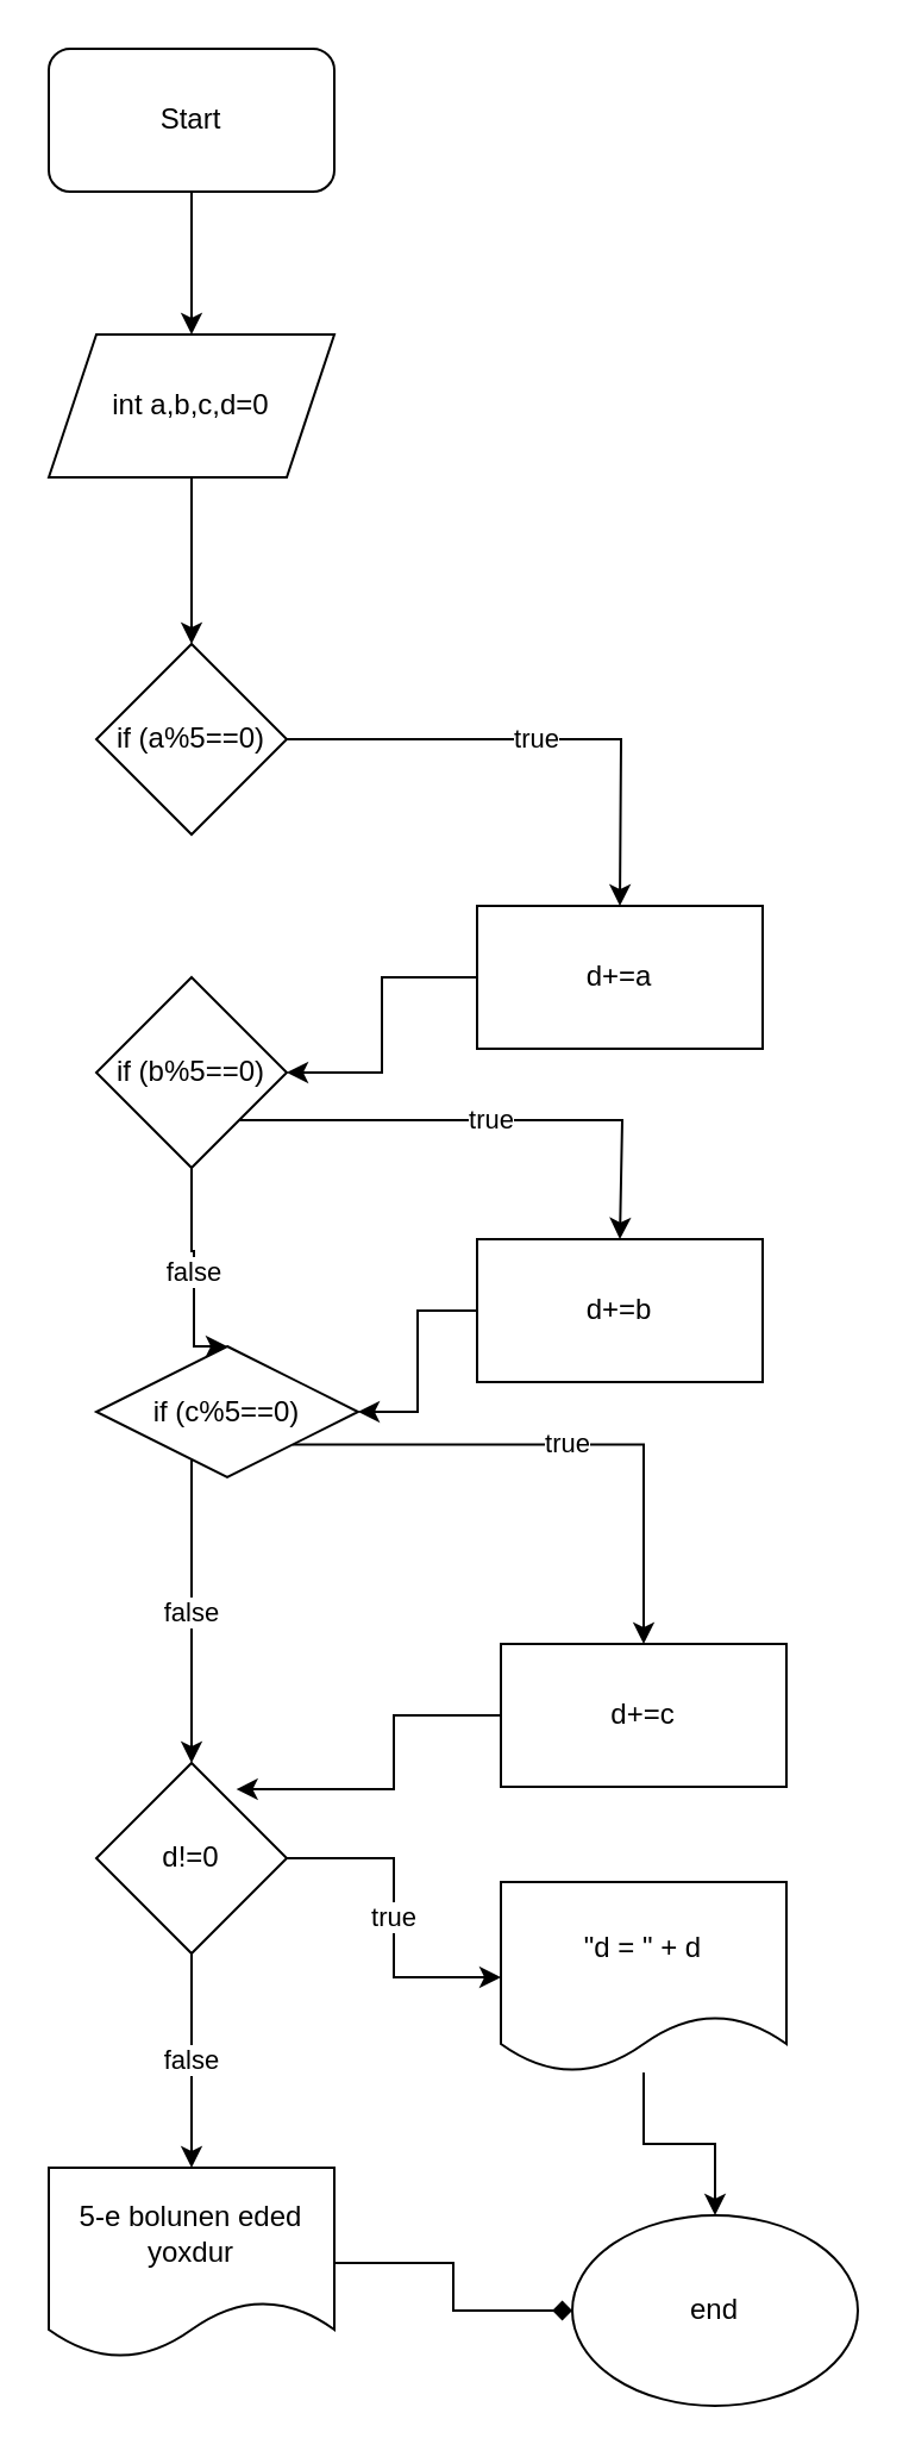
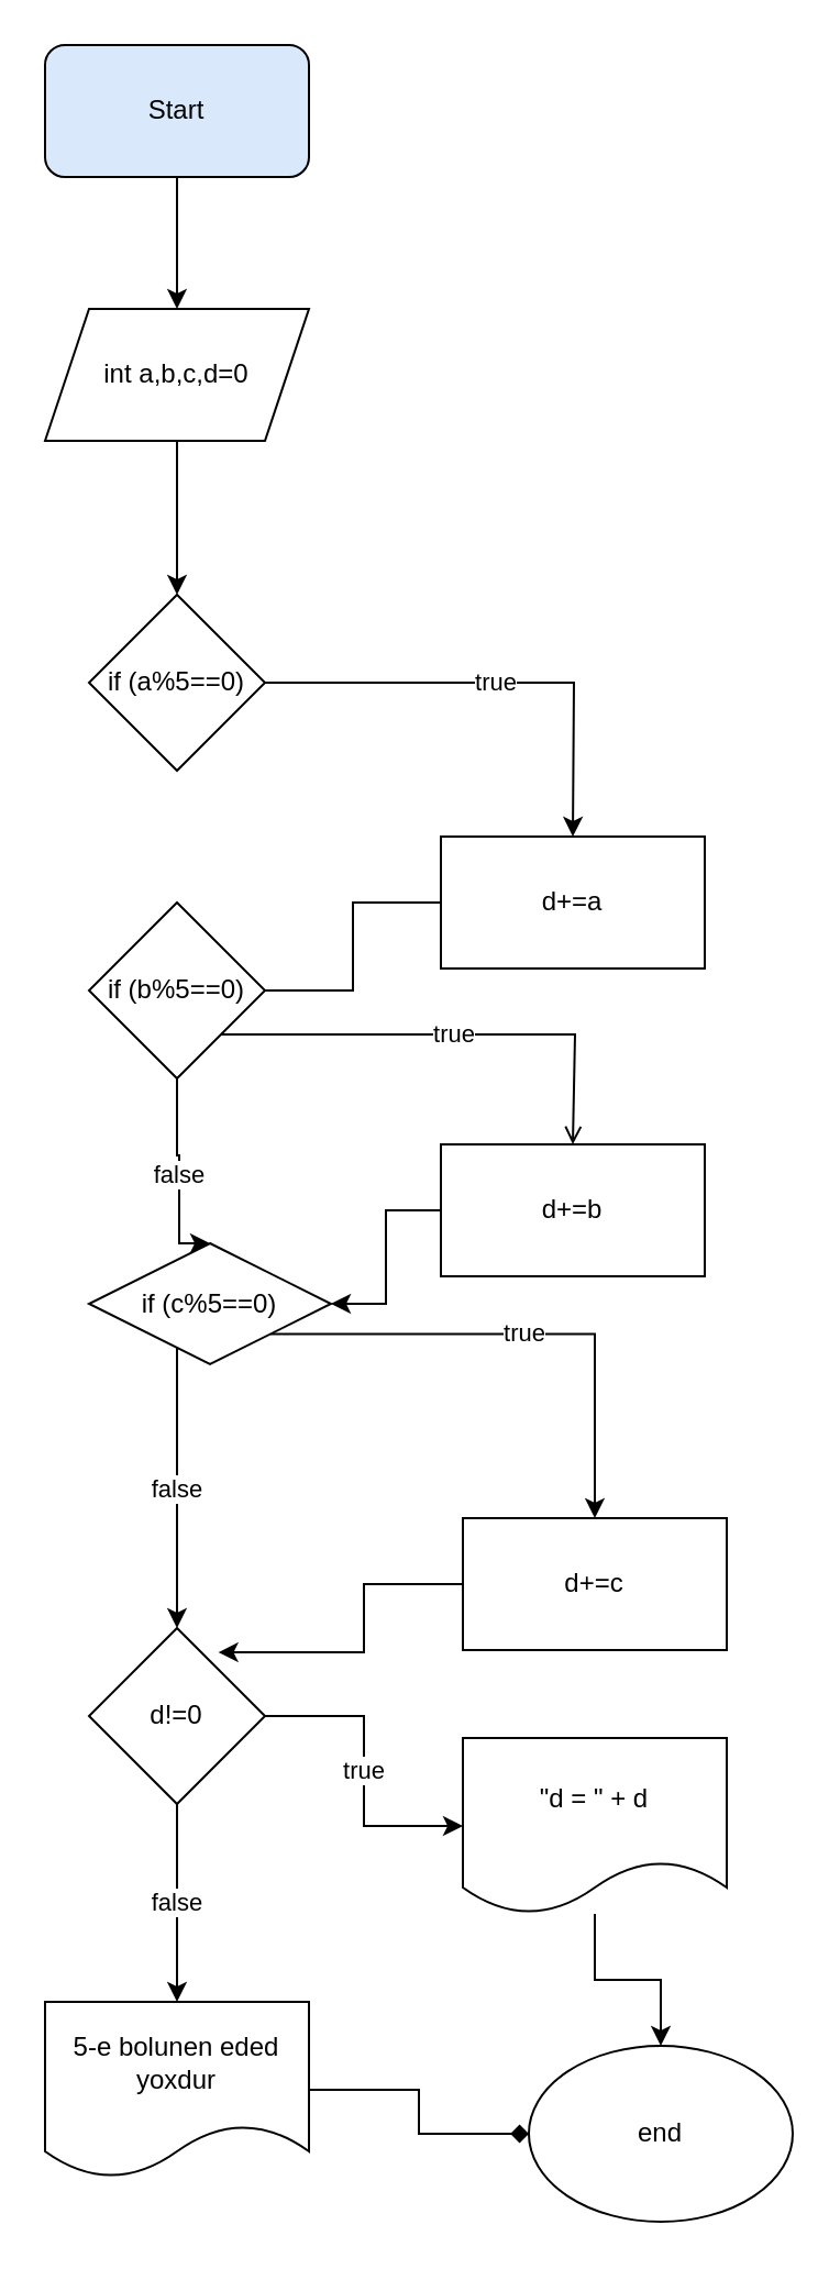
  <mxCell id="0" />
  <mxCell id="1" parent="0" />
  <mxCell id="2" value="" style="edgeStyle=orthogonalEdgeStyle;rounded=0;orthogonalLoop=1;jettySize=auto;html=1;" edge="1" parent="1" source="3" target="5"><mxGeometry relative="1" as="geometry" /></mxCell>
- <mxCell id="3" value="Start" style="rounded=1;whiteSpace=wrap;html=1;" vertex="1" parent="1"><mxGeometry x="20" y="20" width="120" height="60" as="geometry" /></mxCell>
+ <mxCell id="3" value="Start" style="rounded=1;whiteSpace=wrap;html=1;fillColor=#dae8fc;" vertex="1" parent="1"><mxGeometry x="20" y="20" width="120" height="60" as="geometry" /></mxCell>
  <mxCell id="4" style="edgeStyle=orthogonalEdgeStyle;rounded=0;orthogonalLoop=1;jettySize=auto;html=1;entryX=0.5;entryY=0;entryDx=0;entryDy=0;" edge="1" parent="1" source="5" target="7"><mxGeometry relative="1" as="geometry" /></mxCell>
  <mxCell id="5" value="int a,b,c,d=0" style="shape=parallelogram;perimeter=parallelogramPerimeter;whiteSpace=wrap;html=1;fixedSize=1;" vertex="1" parent="1"><mxGeometry x="20" y="140" width="120" height="60" as="geometry" /></mxCell>
  <mxCell id="6" value="true" style="edgeStyle=orthogonalEdgeStyle;rounded=0;orthogonalLoop=1;jettySize=auto;html=1;" edge="1" parent="1" source="7"><mxGeometry relative="1" as="geometry"><mxPoint x="260" y="380" as="targetPoint" /></mxGeometry></mxCell>
  <mxCell id="7" value="if (a%5==0)" style="rhombus;whiteSpace=wrap;html=1;" vertex="1" parent="1"><mxGeometry x="40" y="270" width="80" height="80" as="geometry" /></mxCell>
- <mxCell id="8" style="edgeStyle=orthogonalEdgeStyle;rounded=0;orthogonalLoop=1;jettySize=auto;html=1;entryX=1;entryY=0.5;entryDx=0;entryDy=0;" edge="1" parent="1" source="9" target="12"><mxGeometry relative="1" as="geometry" /></mxCell>
+ <mxCell id="8" style="edgeStyle=orthogonalEdgeStyle;rounded=0;orthogonalLoop=1;jettySize=auto;html=1;entryX=1;entryY=0.5;entryDx=0;entryDy=0;endArrow=none;" edge="1" parent="1" source="9" target="12"><mxGeometry relative="1" as="geometry" /></mxCell>
  <mxCell id="9" value="d+=a" style="rounded=0;whiteSpace=wrap;html=1;" vertex="1" parent="1"><mxGeometry x="200" y="380" width="120" height="60" as="geometry" /></mxCell>
- <mxCell id="10" value="true" style="edgeStyle=orthogonalEdgeStyle;rounded=0;orthogonalLoop=1;jettySize=auto;html=1;entryX=0.5;entryY=0;entryDx=0;entryDy=0;" edge="1" parent="1" source="12" target="14"><mxGeometry relative="1" as="geometry"><mxPoint x="260" y="540" as="targetPoint" /><Array as="points"><mxPoint x="261" y="470" /></Array></mxGeometry></mxCell>
+ <mxCell id="10" value="true" style="edgeStyle=orthogonalEdgeStyle;rounded=0;orthogonalLoop=1;jettySize=auto;html=1;entryX=0.5;entryY=0;entryDx=0;entryDy=0;endArrow=open;" edge="1" parent="1" source="12" target="14"><mxGeometry relative="1" as="geometry"><mxPoint x="260" y="540" as="targetPoint" /><Array as="points"><mxPoint x="261" y="470" /></Array></mxGeometry></mxCell>
  <mxCell id="11" value="false" style="edgeStyle=orthogonalEdgeStyle;rounded=0;orthogonalLoop=1;jettySize=auto;html=1;entryX=0.5;entryY=0;entryDx=0;entryDy=0;" edge="1" parent="1" source="12" target="17"><mxGeometry relative="1" as="geometry"><mxPoint x="80" y="560" as="targetPoint" /><Array as="points"><mxPoint x="80" y="525" /><mxPoint x="81" y="525" /></Array></mxGeometry></mxCell>
  <mxCell id="12" value="if (b%5==0)" style="rhombus;whiteSpace=wrap;html=1;" vertex="1" parent="1"><mxGeometry x="40" y="410" width="80" height="80" as="geometry" /></mxCell>
  <mxCell id="13" style="edgeStyle=orthogonalEdgeStyle;rounded=0;orthogonalLoop=1;jettySize=auto;html=1;entryX=1;entryY=0.5;entryDx=0;entryDy=0;" edge="1" parent="1" source="14" target="17"><mxGeometry relative="1" as="geometry" /></mxCell>
  <mxCell id="14" value="d+=b" style="rounded=0;whiteSpace=wrap;html=1;" vertex="1" parent="1"><mxGeometry x="200" y="520" width="120" height="60" as="geometry" /></mxCell>
  <mxCell id="15" value="true" style="edgeStyle=orthogonalEdgeStyle;rounded=0;orthogonalLoop=1;jettySize=auto;html=1;exitX=1;exitY=1;exitDx=0;exitDy=0;" edge="1" parent="1" source="17" target="18"><mxGeometry relative="1" as="geometry"><mxPoint x="260" y="680" as="targetPoint" /></mxGeometry></mxCell>
  <mxCell id="16" value="false" style="edgeStyle=orthogonalEdgeStyle;rounded=0;orthogonalLoop=1;jettySize=auto;html=1;entryX=0.5;entryY=0;entryDx=0;entryDy=0;" edge="1" parent="1" source="17" target="21"><mxGeometry relative="1" as="geometry"><Array as="points"><mxPoint x="80" y="700" /><mxPoint x="80" y="700" /></Array></mxGeometry></mxCell>
  <mxCell id="17" value="if (c%5==0)" style="rhombus;whiteSpace=wrap;html=1;" vertex="1" parent="1"><mxGeometry x="40" y="565" width="110" height="55" as="geometry" /></mxCell>
  <mxCell id="18" value="d+=c" style="rounded=0;whiteSpace=wrap;html=1;" vertex="1" parent="1"><mxGeometry x="210" y="690" width="120" height="60" as="geometry" /></mxCell>
  <mxCell id="19" value="true" style="edgeStyle=orthogonalEdgeStyle;rounded=0;orthogonalLoop=1;jettySize=auto;html=1;" edge="1" parent="1" source="21" target="24"><mxGeometry relative="1" as="geometry" /></mxCell>
  <mxCell id="20" value="false" style="edgeStyle=orthogonalEdgeStyle;rounded=0;orthogonalLoop=1;jettySize=auto;html=1;" edge="1" parent="1" source="21"><mxGeometry relative="1" as="geometry"><mxPoint x="80" y="910" as="targetPoint" /></mxGeometry></mxCell>
  <mxCell id="21" value="d!=0" style="rhombus;whiteSpace=wrap;html=1;" vertex="1" parent="1"><mxGeometry x="40" y="740" width="80" height="80" as="geometry" /></mxCell>
  <mxCell id="22" style="edgeStyle=orthogonalEdgeStyle;rounded=0;orthogonalLoop=1;jettySize=auto;html=1;entryX=0.735;entryY=0.138;entryDx=0;entryDy=0;entryPerimeter=0;" edge="1" parent="1" source="18" target="21"><mxGeometry relative="1" as="geometry" /></mxCell>
  <mxCell id="23" style="edgeStyle=orthogonalEdgeStyle;rounded=0;orthogonalLoop=1;jettySize=auto;html=1;" edge="1" parent="1" source="24" target="27"><mxGeometry relative="1" as="geometry" /></mxCell>
  <mxCell id="24" value="&quot;d = &quot; + d" style="shape=document;whiteSpace=wrap;html=1;boundedLbl=1;" vertex="1" parent="1"><mxGeometry x="210" y="790" width="120" height="80" as="geometry" /></mxCell>
  <mxCell id="25" style="edgeStyle=orthogonalEdgeStyle;rounded=0;orthogonalLoop=1;jettySize=auto;html=1;entryX=0;entryY=0.5;entryDx=0;entryDy=0;endArrow=diamond;" edge="1" parent="1" source="26" target="27"><mxGeometry relative="1" as="geometry" /></mxCell>
  <mxCell id="26" value="5-e bolunen eded yoxdur" style="shape=document;whiteSpace=wrap;html=1;boundedLbl=1;" vertex="1" parent="1"><mxGeometry x="20" y="910" width="120" height="80" as="geometry" /></mxCell>
  <mxCell id="27" value="end" style="ellipse;whiteSpace=wrap;html=1;" vertex="1" parent="1"><mxGeometry x="240" y="930" width="120" height="80" as="geometry" /></mxCell>
